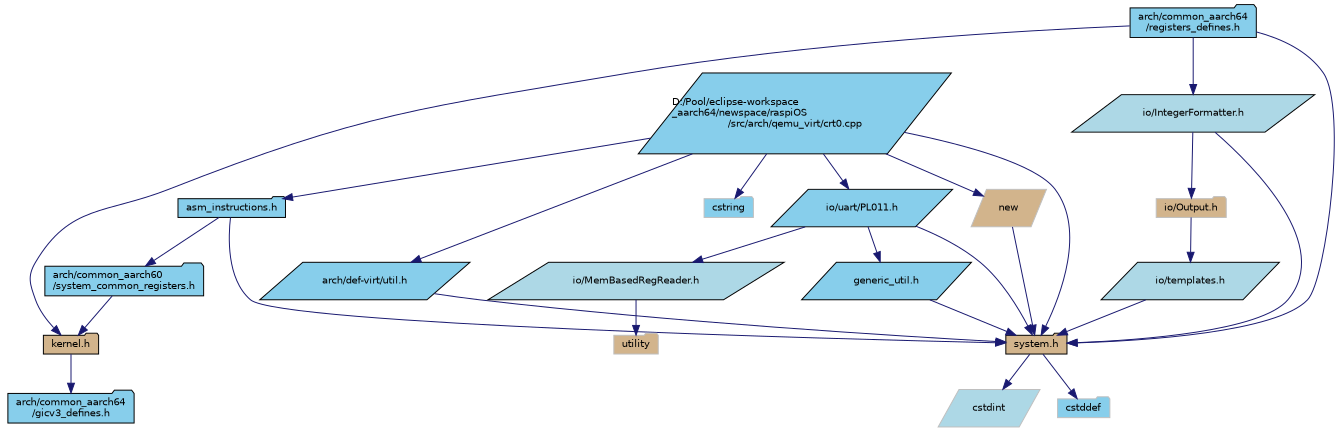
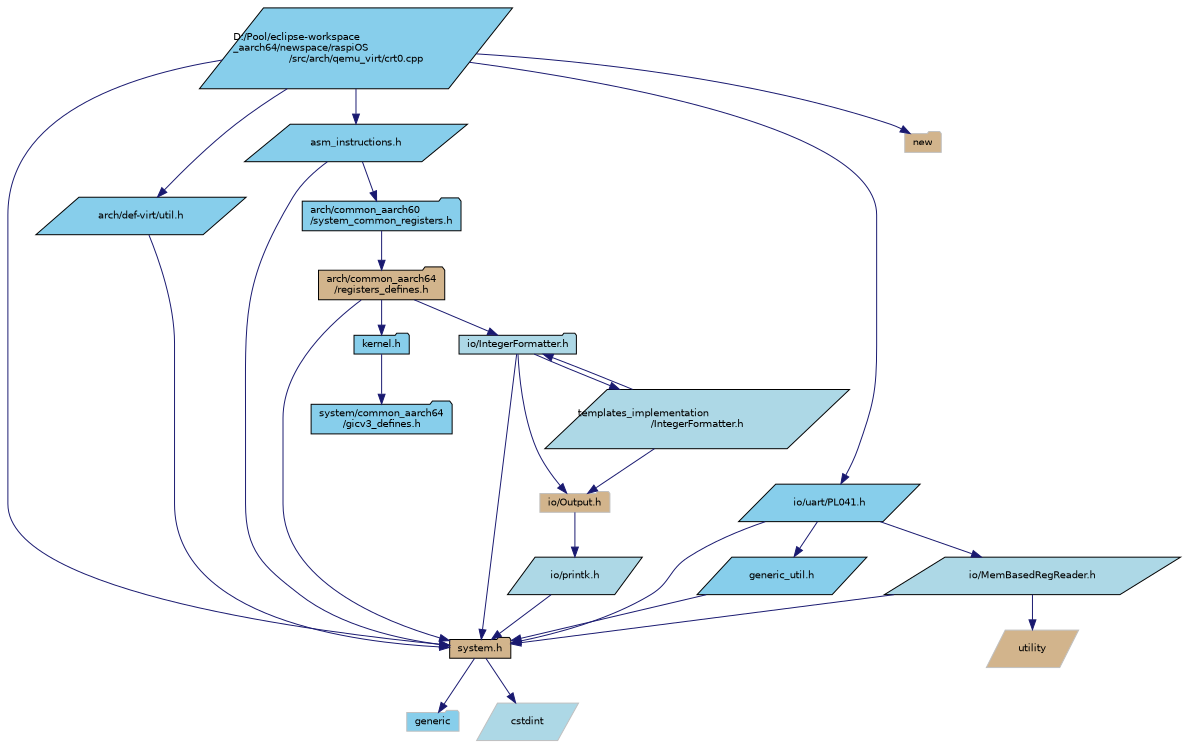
  digraph {
    node [color=black fillcolor=skyblue fontname=Helvetica fontsize=10 shape=parallelogram style=filled]
    edge [color=midnightblue fontname=Helvetica fontsize=10 labelfontname=Helvetica labelfontsize=10 style=solid]
    n1 [fontcolor=black height=0.2 label="D:/Pool/eclipse-workspace\l_aarch64/newspace/raspiOS\l/src/arch/qemu_virt/crt0.cpp" width=0.4]
    n2 [fillcolor=tan height=0.2 label="system.h" shape=folder width=0.4]
    n3 [height=0.2 label="arch/def-virt/util.h" width=0.4]
-   n4 [height=0.2 label="asm_instructions.h" shape=folder width=0.4]
-   n5 [color=grey75 height=0.2 label=cstring shape=folder width=0.4]
-   n6 [height=0.2 label="io/uart/PL011.h" width=0.4]
-   n7 [color=grey75 fillcolor=tan height=0.2 label=new width=0.4]
-   n8 [color=grey75 height=0.2 label=cstddef shape=folder width=0.4]
+   n4 [height=0.2 label="asm_instructions.h" width=0.4]
+   n6 [height=0.2 label="io/uart/PL041.h" width=0.4]
+   n7 [color=grey75 fillcolor=tan height=0.2 label=new shape=folder width=0.4]
+   n8 [color=grey75 height=0.2 label=generic shape=folder width=0.4]
    n9 [color=grey75 fillcolor=lightblue height=0.2 label=cstdint width=0.4]
    n10 [height=0.2 label="arch/common_aarch60\l/system_common_registers.h" shape=folder width=0.4]
    n11 [height=0.2 label="generic_util.h" width=0.4]
    n12 [fillcolor=lightblue height=0.2 label="io/MemBasedRegReader.h" width=0.4]
-   n13 [height=0.2 label="arch/common_aarch64\l/registers_defines.h" shape=folder width=0.4]
-   n14 [fillcolor=tan height=0.2 label="kernel.h" shape=folder width=0.4]
-   n15 [fillcolor=lightblue height=0.2 label="io/IntegerFormatter.h" width=0.4]
-   n16 [height=0.2 label="arch/common_aarch64\l/gicv3_defines.h" shape=folder width=0.4]
+   n13 [fillcolor=tan height=0.2 label="arch/common_aarch64\l/registers_defines.h" shape=folder width=0.4]
+   n14 [height=0.2 label="kernel.h" shape=folder width=0.4]
+   n15 [fillcolor=lightblue height=0.2 label="io/IntegerFormatter.h" shape=folder width=0.4]
+   n16 [height=0.2 label="system/common_aarch64\l/gicv3_defines.h" shape=folder width=0.4]
    n17 [color=grey75 fillcolor=tan height=0.2 label="io/Output.h" shape=folder width=0.4]
-   n19 [fillcolor=lightblue height=0.2 label="io/templates.h" width=0.4]
-   n20 [color=grey75 fillcolor=tan height=0.2 label=utility shape=folder width=0.4]
+   n18 [fillcolor=lightblue height=0.2 label="templates_implementation\l/IntegerFormatter.h" width=0.4]
+   n19 [fillcolor=lightblue height=0.2 label="io/printk.h" width=0.4]
+   n20 [color=grey75 fillcolor=tan height=0.2 label=utility width=0.4]
    n1 -> n2
    n1 -> n3
    n1 -> n4
-   n1 -> n5
    n1 -> n6
    n1 -> n7
    n2 -> n8
    n2 -> n9
    n3 -> n2
    n4 -> n2
    n4 -> n10
    n6 -> n2
    n6 -> n11
    n6 -> n12
-   n10 -> n14
+   n10 -> n13
    n11 -> n2
-   n7 -> n2
+   n12 -> n2
    n12 -> n20
    n13 -> n2
    n13 -> n14
    n13 -> n15
    n14 -> n16
    n15 -> n2
    n15 -> n17
+   n15 -> n18
    n17 -> n19
+   n18 -> n15
+   n18 -> n17
    n19 -> n2
  }
